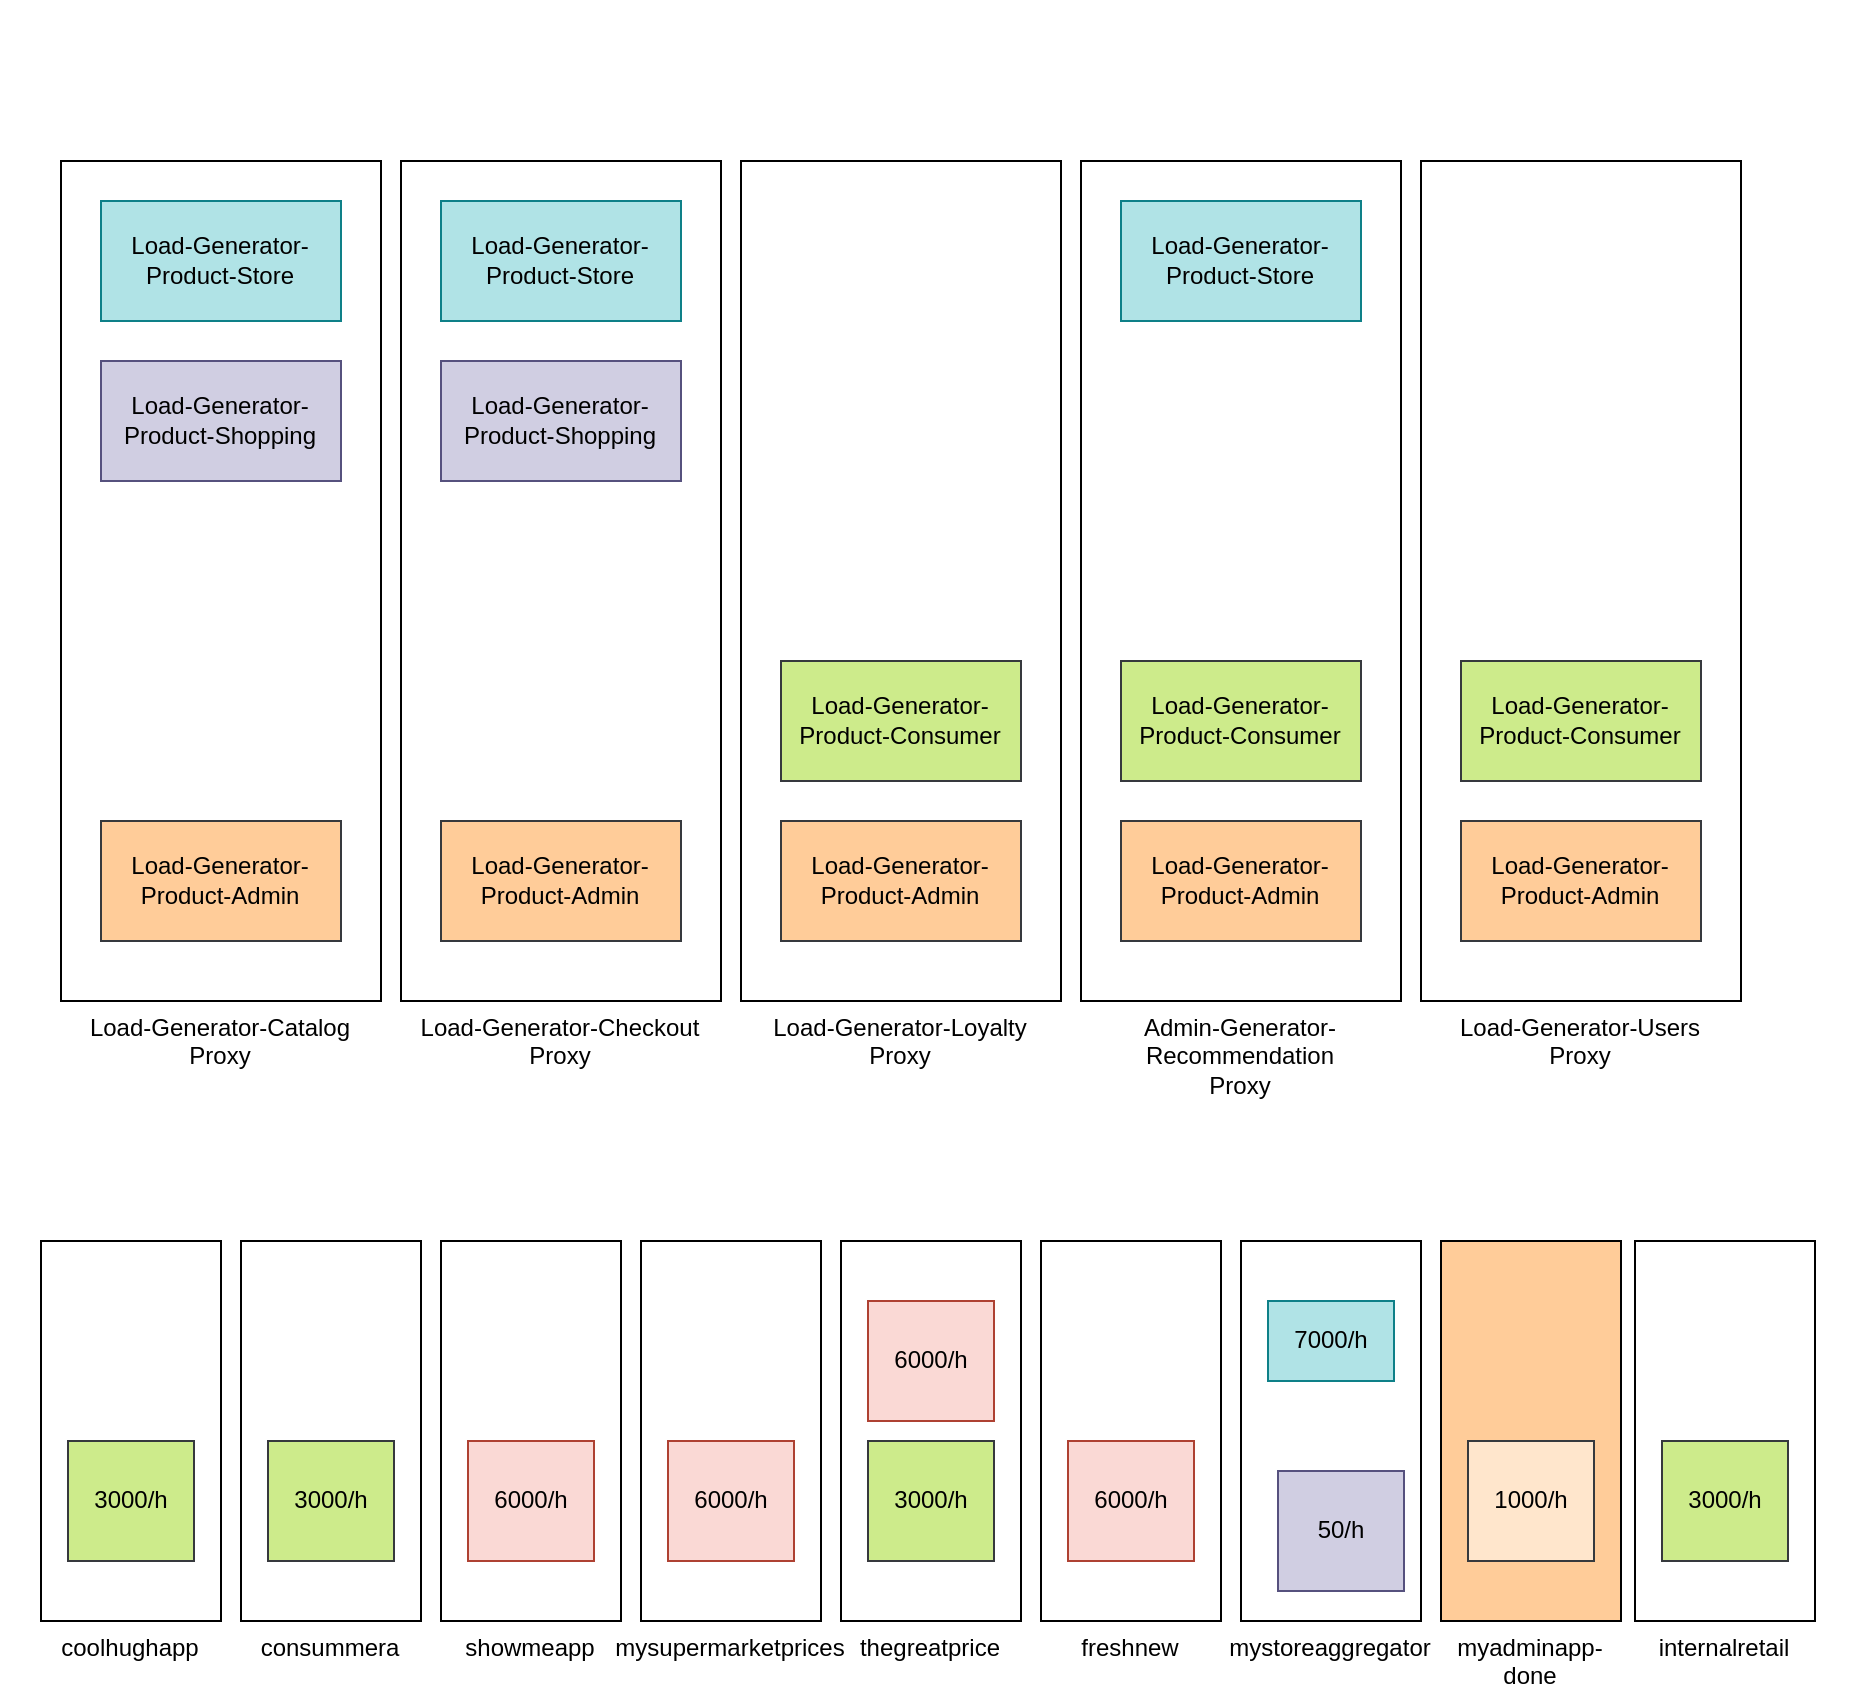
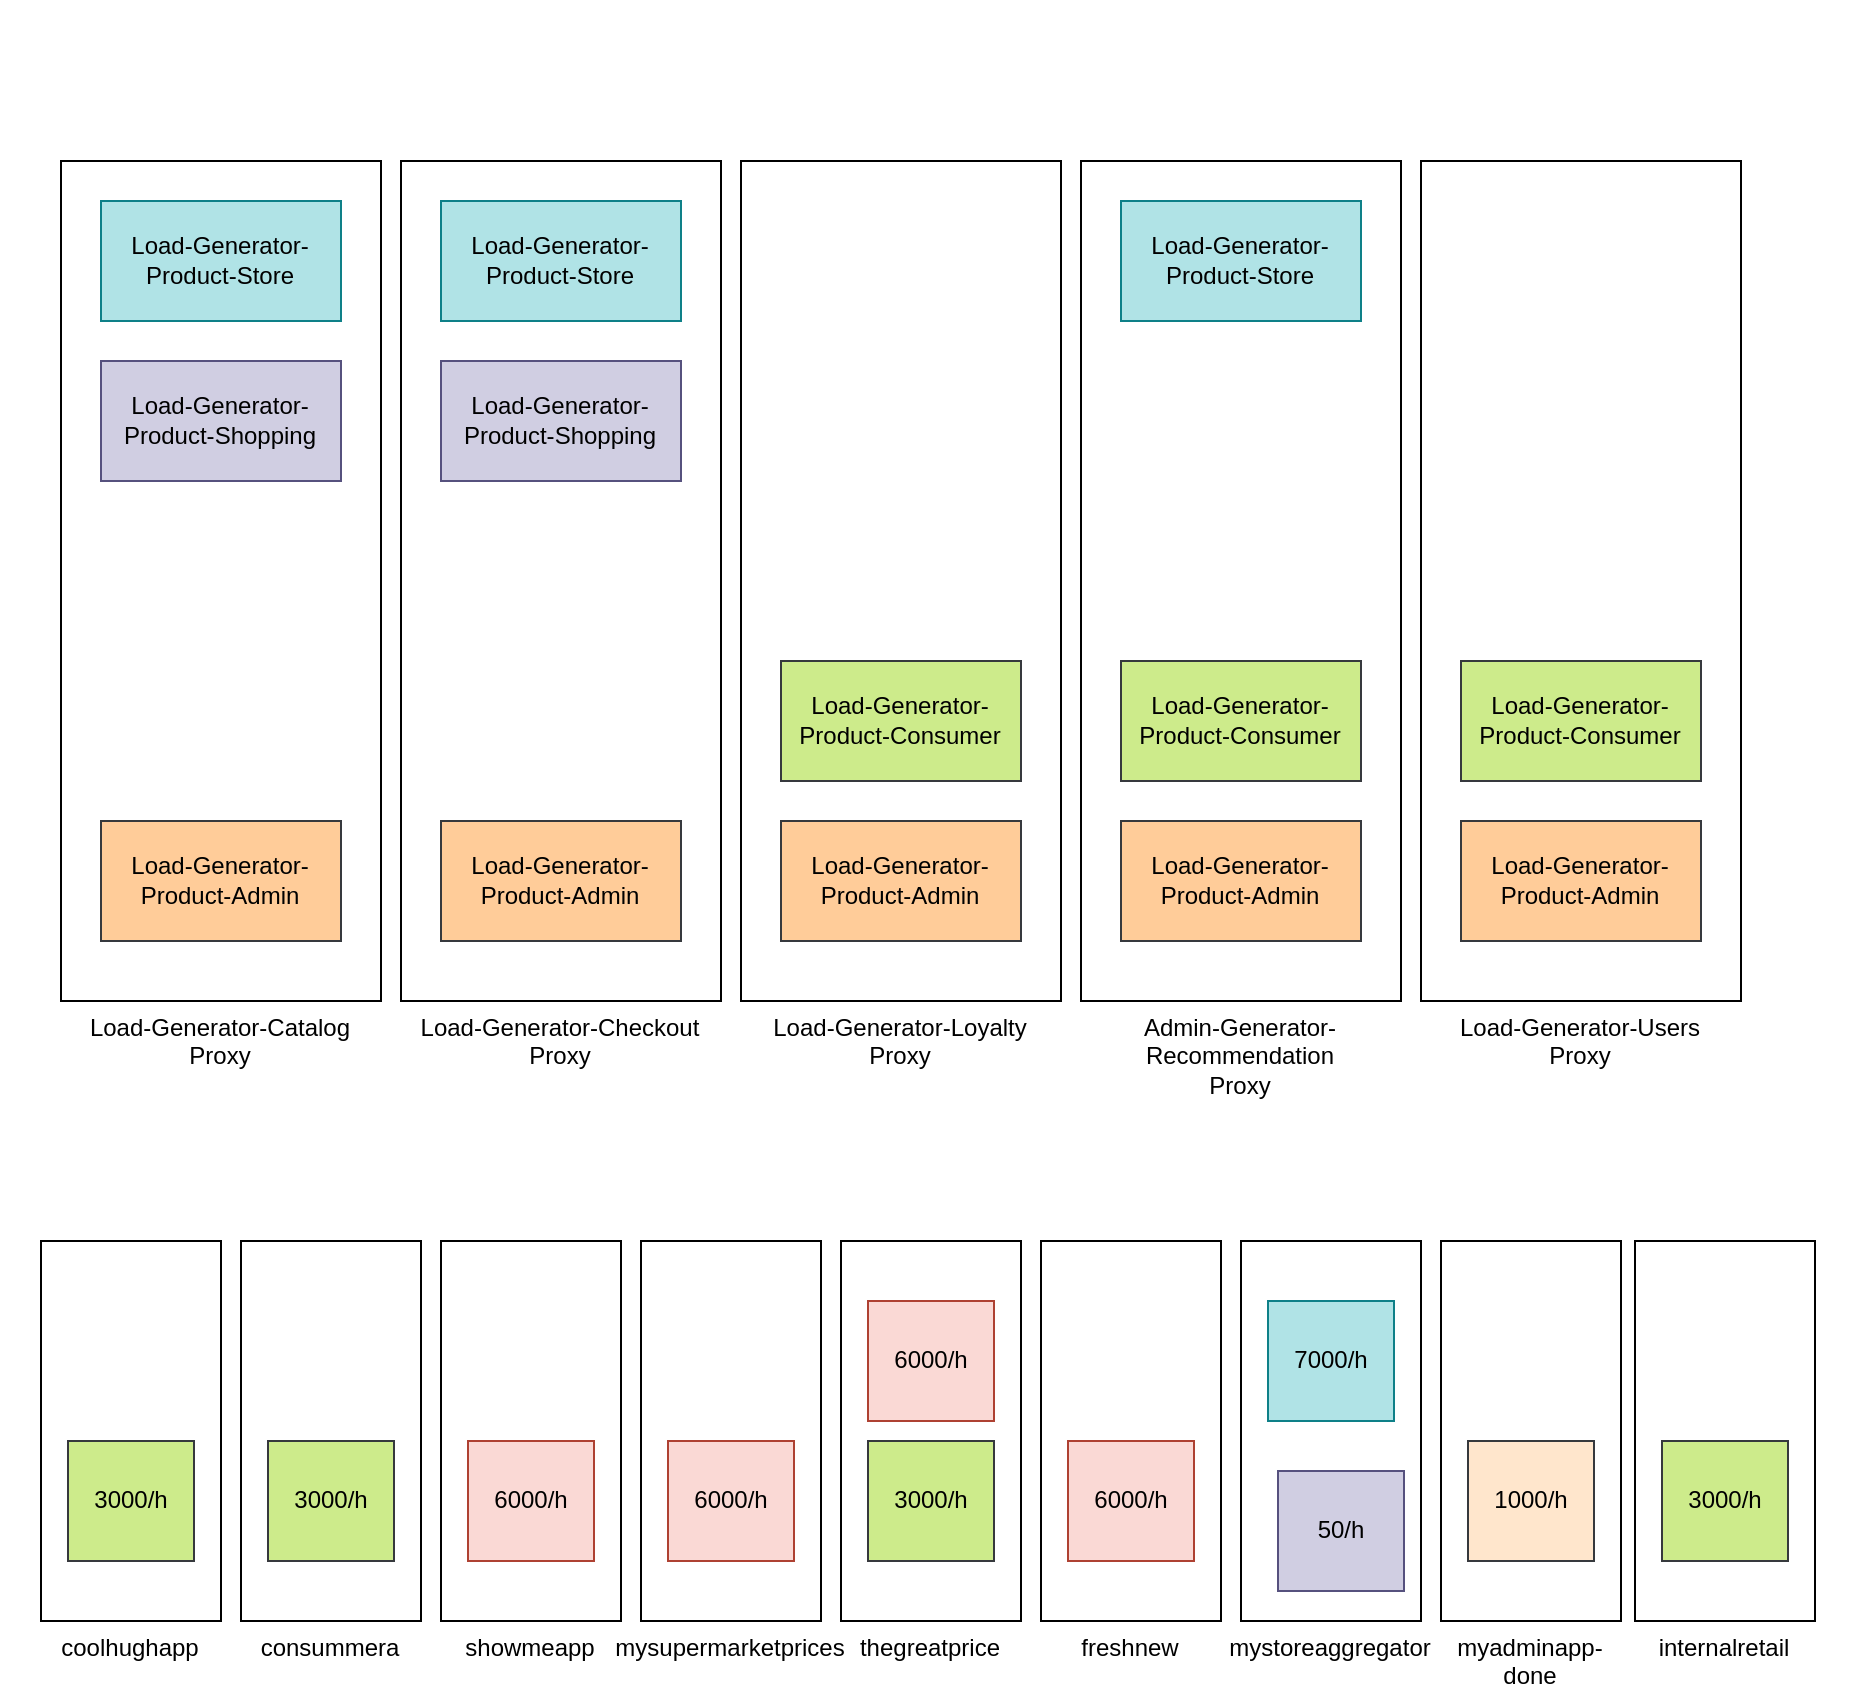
  <mxCell id="0" />
  <mxCell id="1" parent="0" />
  <mxCell id="2" value="" style="group" vertex="1" connectable="0" parent="1"><mxGeometry x="20" y="620" width="887" height="190" as="geometry" /></mxCell>
  <mxCell id="3" value="coolhughapp" style="rounded=0;whiteSpace=wrap;html=1;labelPosition=center;verticalLabelPosition=bottom;align=center;verticalAlign=top;" vertex="1" parent="2"><mxGeometry width="90" height="190" as="geometry" /></mxCell>
  <mxCell id="4" value="consummera" style="rounded=0;whiteSpace=wrap;html=1;labelPosition=center;verticalLabelPosition=bottom;align=center;verticalAlign=top;" vertex="1" parent="2"><mxGeometry x="100" width="90" height="190" as="geometry" /></mxCell>
  <mxCell id="5" value="showmeapp" style="rounded=0;whiteSpace=wrap;html=1;labelPosition=center;verticalLabelPosition=bottom;align=center;verticalAlign=top;" vertex="1" parent="2"><mxGeometry x="200" width="90" height="190" as="geometry" /></mxCell>
  <mxCell id="6" value="mysupermarketprices" style="rounded=0;whiteSpace=wrap;html=1;labelPosition=center;verticalLabelPosition=bottom;align=center;verticalAlign=top;" vertex="1" parent="2"><mxGeometry x="300" width="90" height="190" as="geometry" /></mxCell>
  <mxCell id="7" value="thegreatprice" style="rounded=0;whiteSpace=wrap;html=1;labelPosition=center;verticalLabelPosition=bottom;align=center;verticalAlign=top;" vertex="1" parent="2"><mxGeometry x="400" width="90" height="190" as="geometry" /></mxCell>
  <mxCell id="8" value="freshnew" style="rounded=0;whiteSpace=wrap;html=1;labelPosition=center;verticalLabelPosition=bottom;align=center;verticalAlign=top;" vertex="1" parent="2"><mxGeometry x="500" width="90" height="190" as="geometry" /></mxCell>
  <mxCell id="9" value="mystoreaggregator" style="rounded=0;whiteSpace=wrap;html=1;labelPosition=center;verticalLabelPosition=bottom;align=center;verticalAlign=top;" vertex="1" parent="2"><mxGeometry x="600" width="90" height="190" as="geometry" /></mxCell>
- <mxCell id="10" value="myadminapp-done" style="rounded=0;whiteSpace=wrap;html=1;labelPosition=center;verticalLabelPosition=bottom;align=center;verticalAlign=top;fillColor=#ffcc99;" vertex="1" parent="2"><mxGeometry x="700" width="90" height="190" as="geometry" /></mxCell>
+ <mxCell id="10" value="myadminapp-done" style="rounded=0;whiteSpace=wrap;html=1;labelPosition=center;verticalLabelPosition=bottom;align=center;verticalAlign=top;" vertex="1" parent="2"><mxGeometry x="700" width="90" height="190" as="geometry" /></mxCell>
  <mxCell id="11" value="internalretail" style="rounded=0;whiteSpace=wrap;html=1;labelPosition=center;verticalLabelPosition=bottom;align=center;verticalAlign=top;" vertex="1" parent="2"><mxGeometry x="797" width="90" height="190" as="geometry" /></mxCell>
  <mxCell id="12" value="" style="group" vertex="1" connectable="0" parent="1"><mxGeometry x="30" y="20" width="840" height="480" as="geometry" /></mxCell>
  <mxCell id="13" value="" style="group" vertex="1" connectable="0" parent="12"><mxGeometry y="60" width="840" height="420" as="geometry" /></mxCell>
  <mxCell id="14" value="Load-Generator-Catalog&lt;br&gt;Proxy" style="rounded=0;whiteSpace=wrap;html=1;labelPosition=center;verticalLabelPosition=bottom;align=center;verticalAlign=top;" vertex="1" parent="13"><mxGeometry width="160" height="420" as="geometry" /></mxCell>
  <mxCell id="15" value="Load-Generator-Loyalty&lt;br&gt;Proxy" style="rounded=0;whiteSpace=wrap;html=1;labelPosition=center;verticalLabelPosition=bottom;align=center;verticalAlign=top;" vertex="1" parent="13"><mxGeometry x="340" width="160" height="420" as="geometry" /></mxCell>
  <mxCell id="16" value="Load-Generator-Checkout&lt;br&gt;Proxy" style="rounded=0;whiteSpace=wrap;html=1;labelPosition=center;verticalLabelPosition=bottom;align=center;verticalAlign=top;" vertex="1" parent="13"><mxGeometry x="170" width="160" height="420" as="geometry" /></mxCell>
  <mxCell id="17" value="Admin-Generator-Recommendation&lt;br&gt;Proxy" style="rounded=0;whiteSpace=wrap;html=1;labelPosition=center;verticalLabelPosition=bottom;align=center;verticalAlign=top;" vertex="1" parent="13"><mxGeometry x="510" width="160" height="420" as="geometry" /></mxCell>
  <mxCell id="18" value="Load-Generator-Users&lt;br&gt;Proxy" style="rounded=0;whiteSpace=wrap;html=1;labelPosition=center;verticalLabelPosition=bottom;align=center;verticalAlign=top;" vertex="1" parent="13"><mxGeometry x="680" width="160" height="420" as="geometry" /></mxCell>
  <mxCell id="19" value="Load-Generator-Product-Admin" style="rounded=0;whiteSpace=wrap;html=1;fillColor=#ffcc99;strokeColor=#36393d;" vertex="1" parent="12"><mxGeometry x="20" y="390" width="120" height="60" as="geometry" /></mxCell>
  <mxCell id="20" value="Load-Generator-Product-Admin" style="rounded=0;whiteSpace=wrap;html=1;fillColor=#ffcc99;strokeColor=#36393d;" vertex="1" parent="12"><mxGeometry x="190" y="390" width="120" height="60" as="geometry" /></mxCell>
  <mxCell id="21" value="Load-Generator-Product-Admin" style="rounded=0;whiteSpace=wrap;html=1;fillColor=#ffcc99;strokeColor=#36393d;" vertex="1" parent="12"><mxGeometry x="360" y="390" width="120" height="60" as="geometry" /></mxCell>
  <mxCell id="22" value="Load-Generator-Product-Admin" style="rounded=0;whiteSpace=wrap;html=1;fillColor=#ffcc99;strokeColor=#36393d;" vertex="1" parent="12"><mxGeometry x="530" y="390" width="120" height="60" as="geometry" /></mxCell>
  <mxCell id="23" value="Load-Generator-Product-Admin" style="rounded=0;whiteSpace=wrap;html=1;fillColor=#ffcc99;strokeColor=#36393d;" vertex="1" parent="12"><mxGeometry x="700" y="390" width="120" height="60" as="geometry" /></mxCell>
  <mxCell id="24" value="&lt;span style=&quot;text-align: left&quot;&gt;Load-Generator-Product-Consumer&lt;/span&gt;" style="rounded=0;whiteSpace=wrap;html=1;fillColor=#cdeb8b;strokeColor=#36393d;" vertex="1" parent="12"><mxGeometry x="360" y="310" width="120" height="60" as="geometry" /></mxCell>
  <mxCell id="25" value="&lt;span style=&quot;text-align: left&quot;&gt;Load-Generator-Product-Consumer&lt;/span&gt;" style="rounded=0;whiteSpace=wrap;html=1;fillColor=#cdeb8b;strokeColor=#36393d;" vertex="1" parent="12"><mxGeometry x="530" y="310" width="120" height="60" as="geometry" /></mxCell>
  <mxCell id="26" value="&lt;span style=&quot;text-align: left&quot;&gt;Load-Generator-Product-Consumer&lt;/span&gt;" style="rounded=0;whiteSpace=wrap;html=1;fillColor=#cdeb8b;strokeColor=#36393d;" vertex="1" parent="12"><mxGeometry x="700" y="310" width="120" height="60" as="geometry" /></mxCell>
  <mxCell id="27" value="&lt;span style=&quot;text-align: left&quot;&gt;Load-Generator-Product-&lt;/span&gt;&lt;span style=&quot;text-align: left ; white-space: nowrap&quot;&gt;Shopping&lt;/span&gt;" style="rounded=0;whiteSpace=wrap;html=1;fillColor=#d0cee2;strokeColor=#56517e;" vertex="1" parent="12"><mxGeometry x="20" y="160" width="120" height="60" as="geometry" /></mxCell>
  <mxCell id="28" value="&lt;span style=&quot;text-align: left&quot;&gt;Load-Generator-Product-&lt;/span&gt;&lt;span style=&quot;text-align: left ; white-space: nowrap&quot;&gt;Shopping&lt;/span&gt;" style="rounded=0;whiteSpace=wrap;html=1;fillColor=#d0cee2;strokeColor=#56517e;" vertex="1" parent="12"><mxGeometry x="190" y="160" width="120" height="60" as="geometry" /></mxCell>
  <mxCell id="29" value="&lt;span style=&quot;text-align: left&quot;&gt;Load-Generator-Product-&lt;/span&gt;&lt;span style=&quot;text-align: left ; white-space: nowrap&quot;&gt;Store&lt;br&gt;&lt;/span&gt;" style="rounded=0;whiteSpace=wrap;html=1;fillColor=#b0e3e6;strokeColor=#0e8088;" vertex="1" parent="12"><mxGeometry x="20" y="80" width="120" height="60" as="geometry" /></mxCell>
  <mxCell id="30" value="&lt;span style=&quot;text-align: left&quot;&gt;Load-Generator-Product-&lt;/span&gt;&lt;span style=&quot;text-align: left ; white-space: nowrap&quot;&gt;Store&lt;br&gt;&lt;/span&gt;" style="rounded=0;whiteSpace=wrap;html=1;fillColor=#b0e3e6;strokeColor=#0e8088;" vertex="1" parent="12"><mxGeometry x="190" y="80" width="120" height="60" as="geometry" /></mxCell>
  <mxCell id="31" value="&lt;span style=&quot;text-align: left&quot;&gt;Load-Generator-Product-&lt;/span&gt;&lt;span style=&quot;text-align: left ; white-space: nowrap&quot;&gt;Store&lt;br&gt;&lt;/span&gt;" style="rounded=0;whiteSpace=wrap;html=1;fillColor=#b0e3e6;strokeColor=#0e8088;" vertex="1" parent="12"><mxGeometry x="530" y="80" width="120" height="60" as="geometry" /></mxCell>
  <mxCell id="32" value="3000/h" style="rounded=0;whiteSpace=wrap;html=1;fillColor=#cdeb8b;strokeColor=#36393d;" vertex="1" parent="1"><mxGeometry x="830.5" y="720" width="63" height="60" as="geometry" /></mxCell>
  <mxCell id="33" value="1000/h" style="rounded=0;whiteSpace=wrap;html=1;fillColor=#ffe6cc;strokeColor=#36393d;" vertex="1" parent="1"><mxGeometry x="733.5" y="720" width="63" height="60" as="geometry" /></mxCell>
  <mxCell id="34" value="50/h" style="rounded=0;whiteSpace=wrap;html=1;fillColor=#d0cee2;strokeColor=#56517e;" vertex="1" parent="1"><mxGeometry x="638.5" y="735" width="63" height="60" as="geometry" /></mxCell>
- <mxCell id="35" value="7000/h" style="rounded=0;whiteSpace=wrap;html=1;fillColor=#b0e3e6;strokeColor=#0e8088;" vertex="1" parent="1"><mxGeometry x="633.5" y="650" width="63" height="40" as="geometry" /></mxCell>
+ <mxCell id="35" value="7000/h" style="rounded=0;whiteSpace=wrap;html=1;fillColor=#b0e3e6;strokeColor=#0e8088;" vertex="1" parent="1"><mxGeometry x="633.5" y="650" width="63" height="60" as="geometry" /></mxCell>
  <mxCell id="36" value="&lt;span style=&quot;white-space: normal&quot;&gt;6000/h&lt;/span&gt;" style="rounded=0;whiteSpace=wrap;html=1;fillColor=#fad9d5;strokeColor=#ae4132;" vertex="1" parent="1"><mxGeometry x="533.5" y="720" width="63" height="60" as="geometry" /></mxCell>
  <mxCell id="37" value="&lt;span style=&quot;white-space: normal&quot;&gt;3000/h&lt;/span&gt;" style="rounded=0;whiteSpace=wrap;html=1;fillColor=#cdeb8b;strokeColor=#36393d;" vertex="1" parent="1"><mxGeometry x="433.5" y="720" width="63" height="60" as="geometry" /></mxCell>
  <mxCell id="38" value="&lt;span style=&quot;white-space: normal&quot;&gt;6000/h&lt;/span&gt;" style="rounded=0;whiteSpace=wrap;html=1;fillColor=#fad9d5;strokeColor=#ae4132;" vertex="1" parent="1"><mxGeometry x="333.5" y="720" width="63" height="60" as="geometry" /></mxCell>
  <mxCell id="39" value="&lt;span style=&quot;white-space: normal&quot;&gt;6000/h&lt;/span&gt;" style="rounded=0;whiteSpace=wrap;html=1;fillColor=#fad9d5;strokeColor=#ae4132;" vertex="1" parent="1"><mxGeometry x="233.5" y="720" width="63" height="60" as="geometry" /></mxCell>
  <mxCell id="40" value="&lt;span style=&quot;white-space: normal&quot;&gt;3000/h&lt;/span&gt;" style="rounded=0;whiteSpace=wrap;html=1;fillColor=#cdeb8b;strokeColor=#36393d;" vertex="1" parent="1"><mxGeometry x="133.5" y="720" width="63" height="60" as="geometry" /></mxCell>
  <mxCell id="41" value="&lt;span style=&quot;white-space: normal&quot;&gt;3000/h&lt;/span&gt;" style="rounded=0;whiteSpace=wrap;html=1;fillColor=#cdeb8b;strokeColor=#36393d;" vertex="1" parent="1"><mxGeometry x="33.5" y="720" width="63" height="60" as="geometry" /></mxCell>
  <mxCell id="42" value="&lt;span style=&quot;white-space: normal&quot;&gt;6000/h&lt;/span&gt;" style="rounded=0;whiteSpace=wrap;html=1;fillColor=#fad9d5;strokeColor=#ae4132;" vertex="1" parent="1"><mxGeometry x="433.5" y="650" width="63" height="60" as="geometry" /></mxCell>
